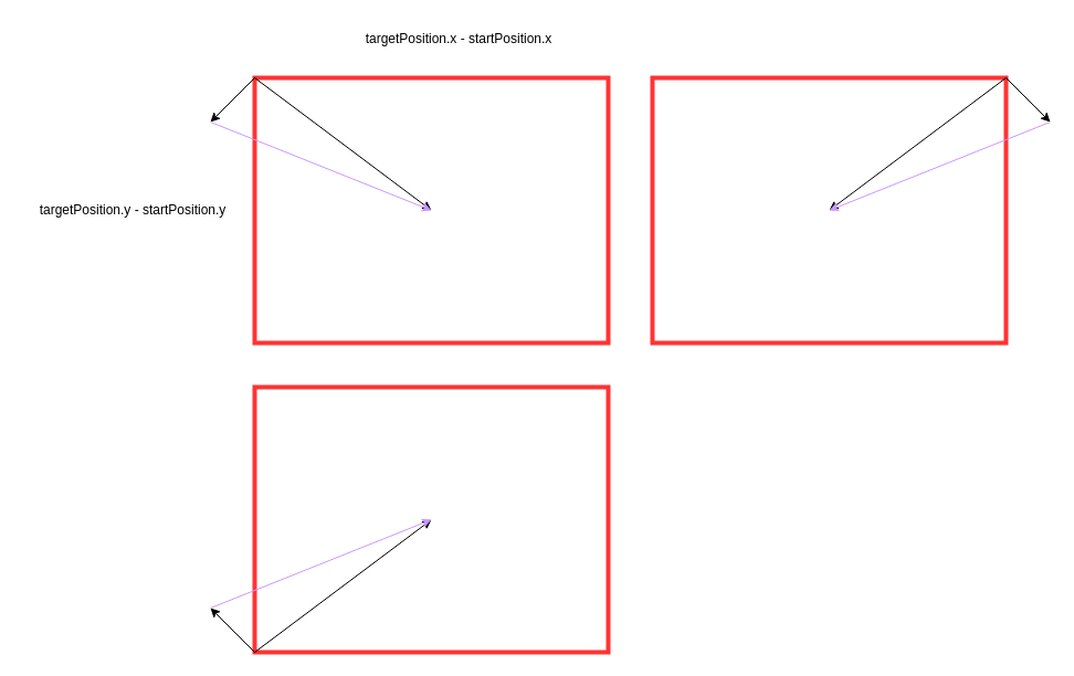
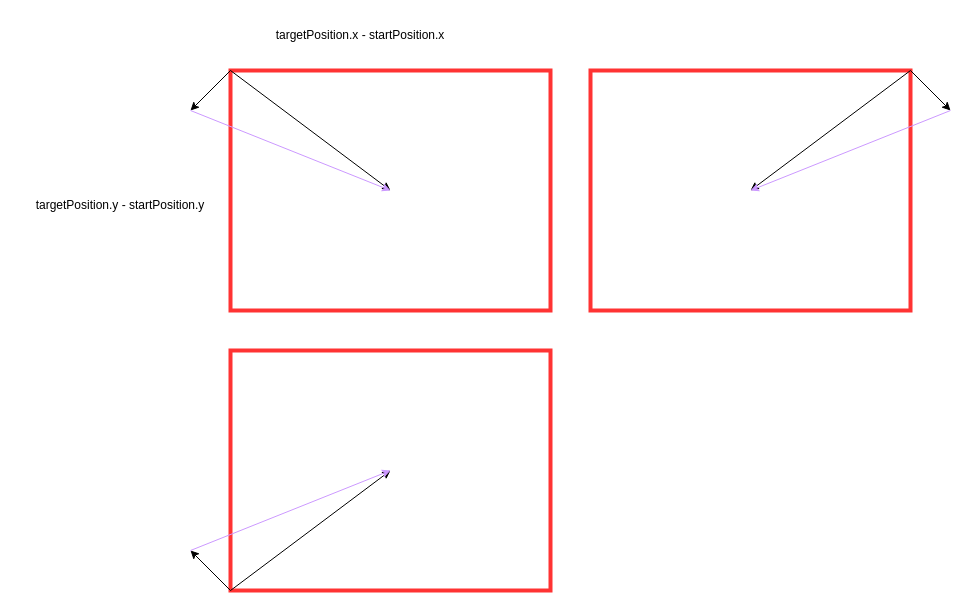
  <mxCell id="0" />
  <mxCell id="1" parent="0" />
  <mxCell id="2" value="" style="rounded=0;whiteSpace=wrap;html=1;fillColor=none;strokeColor=#FF3333;strokeWidth=4;" vertex="1" parent="1"><mxGeometry x="230" y="70" width="320" height="240" as="geometry" /></mxCell>
  <mxCell id="3" value="" style="endArrow=classic;html=1;rounded=0;exitX=0;exitY=0;exitDx=0;exitDy=0;" edge="1" parent="1" source="2"><mxGeometry width="50" height="50" relative="1" as="geometry"><mxPoint x="510" y="370" as="sourcePoint" /><mxPoint x="190" y="110" as="targetPoint" /></mxGeometry></mxCell>
  <mxCell id="4" value="" style="endArrow=classic;html=1;rounded=0;exitX=0;exitY=0;exitDx=0;exitDy=0;" edge="1" parent="1" source="2"><mxGeometry width="50" height="50" relative="1" as="geometry"><mxPoint x="510" y="370" as="sourcePoint" /><mxPoint x="390" y="190" as="targetPoint" /></mxGeometry></mxCell>
  <mxCell id="5" value="" style="endArrow=classic;html=1;rounded=0;entryX=0;entryY=0;entryDx=0;entryDy=0;strokeColor=#CC99FF;" edge="1" parent="1"><mxGeometry width="50" height="50" relative="1" as="geometry"><mxPoint x="190" y="110" as="sourcePoint" /><mxPoint x="390" y="190" as="targetPoint" /></mxGeometry></mxCell>
  <mxCell id="6" value="" style="rounded=0;whiteSpace=wrap;html=1;fillColor=none;strokeColor=#FF3333;strokeWidth=4;" vertex="1" parent="1"><mxGeometry x="590" y="70" width="320" height="240" as="geometry" /></mxCell>
  <mxCell id="7" value="" style="endArrow=classic;html=1;rounded=0;exitX=1;exitY=0;exitDx=0;exitDy=0;" edge="1" parent="1" source="6"><mxGeometry width="50" height="50" relative="1" as="geometry"><mxPoint x="870" y="370" as="sourcePoint" /><mxPoint x="950" y="110" as="targetPoint" /></mxGeometry></mxCell>
  <mxCell id="8" value="" style="endArrow=classic;html=1;rounded=0;exitX=1;exitY=0;exitDx=0;exitDy=0;" edge="1" parent="1" source="6"><mxGeometry width="50" height="50" relative="1" as="geometry"><mxPoint x="870" y="370" as="sourcePoint" /><mxPoint x="750" y="190" as="targetPoint" /></mxGeometry></mxCell>
  <mxCell id="9" value="" style="endArrow=classic;html=1;rounded=0;entryX=0;entryY=0;entryDx=0;entryDy=0;strokeColor=#CC99FF;" edge="1" parent="1"><mxGeometry width="50" height="50" relative="1" as="geometry"><mxPoint x="950" y="110" as="sourcePoint" /><mxPoint x="750" y="190" as="targetPoint" /></mxGeometry></mxCell>
- <mxCell id="10" value="targetPosition.x - startPosition.x" style="text;html=1;strokeColor=none;fillColor=none;align=center;verticalAlign=middle;whiteSpace=wrap;rounded=0;" vertex="1" parent="1"><mxGeometry x="315" y="20" width="200" height="30" as="geometry" /></mxCell>
- <mxCell id="11" value="targetPosition.y - startPosition.y" style="text;html=1;strokeColor=none;fillColor=none;align=center;verticalAlign=middle;whiteSpace=wrap;rounded=0;" vertex="1" parent="1"><mxGeometry x="20" y="175" width="200" height="30" as="geometry" /></mxCell>
+ <mxCell id="10" value="targetPosition.x - startPosition.x" style="text;html=1;strokeColor=none;fillColor=none;align=center;verticalAlign=middle;whiteSpace=wrap;rounded=0;" vertex="1" parent="1"><mxGeometry x="260" y="20" width="200" height="30" as="geometry" /></mxCell>
+ <mxCell id="11" value="targetPosition.y - startPosition.y" style="text;html=1;strokeColor=none;fillColor=none;align=center;verticalAlign=middle;whiteSpace=wrap;rounded=0;" vertex="1" parent="1"><mxGeometry x="20" y="190" width="200" height="30" as="geometry" /></mxCell>
  <mxCell id="12" value="" style="rounded=0;whiteSpace=wrap;html=1;fillColor=none;strokeColor=#FF3333;strokeWidth=4;" vertex="1" parent="1"><mxGeometry x="230" y="350" width="320" height="240" as="geometry" /></mxCell>
  <mxCell id="13" value="" style="endArrow=classic;html=1;rounded=0;exitX=0;exitY=1;exitDx=0;exitDy=0;" edge="1" parent="1" source="12"><mxGeometry width="50" height="50" relative="1" as="geometry"><mxPoint x="510" y="650" as="sourcePoint" /><mxPoint x="190" y="550" as="targetPoint" /></mxGeometry></mxCell>
  <mxCell id="14" value="" style="endArrow=classic;html=1;rounded=0;exitX=0;exitY=1;exitDx=0;exitDy=0;" edge="1" parent="1" source="12"><mxGeometry width="50" height="50" relative="1" as="geometry"><mxPoint x="510" y="650" as="sourcePoint" /><mxPoint x="390" y="470" as="targetPoint" /></mxGeometry></mxCell>
  <mxCell id="15" value="" style="endArrow=classic;html=1;rounded=0;entryX=0;entryY=0;entryDx=0;entryDy=0;strokeColor=#CC99FF;" edge="1" parent="1"><mxGeometry width="50" height="50" relative="1" as="geometry"><mxPoint x="190" y="550" as="sourcePoint" /><mxPoint x="390" y="470" as="targetPoint" /></mxGeometry></mxCell>
